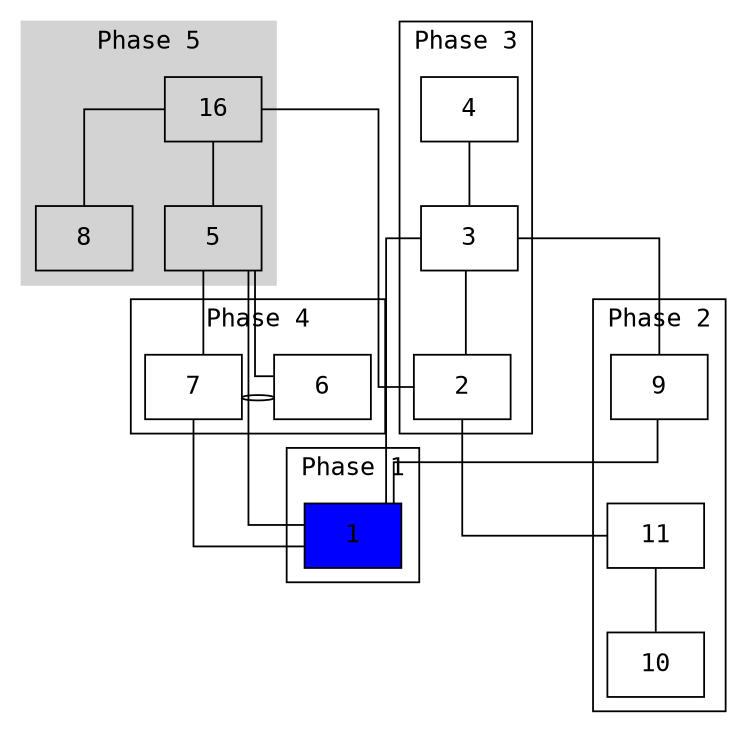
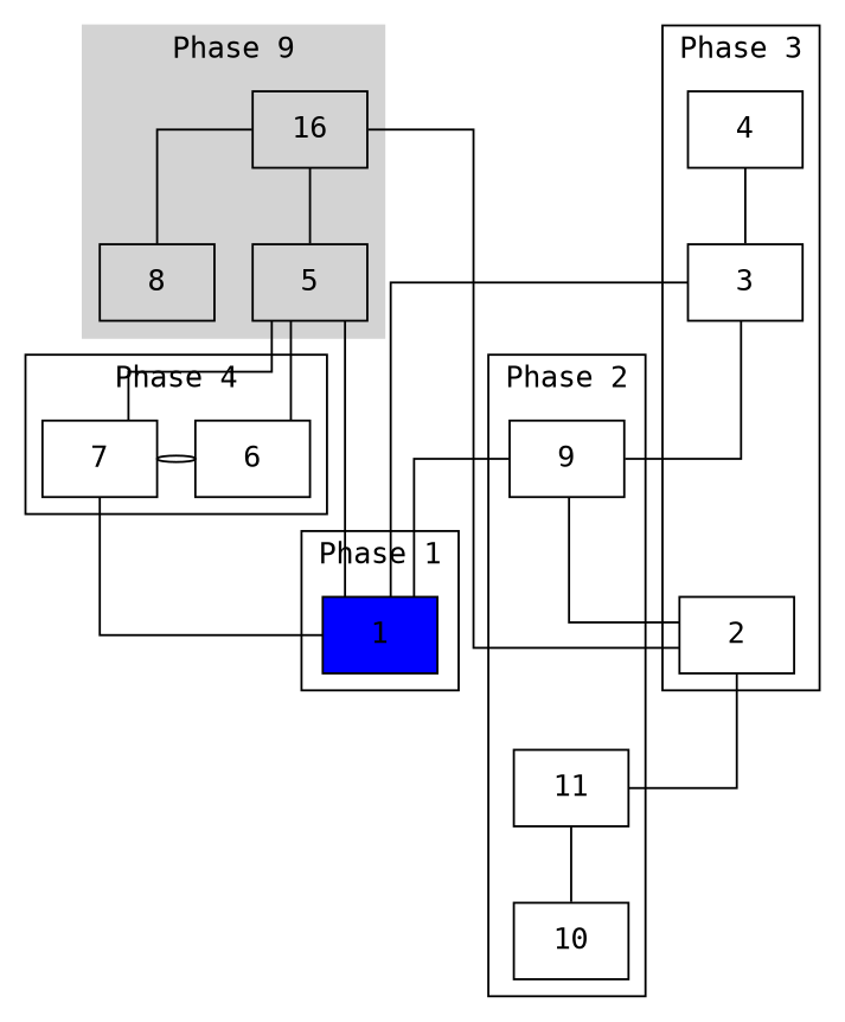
  graph {
    fontname="DejaVu Sans Mono"
    newrank=true
    splines=ortho
    node [fillcolor=blue fontname="DejaVu Sans Mono" shape=box]
    edge [fontname="DejaVu Sans Mono"]
    n1 [label=16]
    8
    5
    6
    7
    4
    3
    2
    11
    10
    9
    1 [style=filled]
    subgraph cluster_1 {
      bgcolor=lightgrey
      color=lightgrey
-     label="Phase 5"
+     label="Phase 9"
      shape=rect
      style=filled
      n1
      8
      5
    }
    subgraph cluster_2 {
      label="Phase 4"
      labeljust=1
      rank=same
      6
      7
    }
    subgraph cluster_3 {
      label="Phase 3"
      4
      3
      2
    }
    subgraph cluster_4 {
      label="Phase 2"
      11
      10
      9
    }
    subgraph cluster_5 {
      label="Phase 1"
      1
    }
    n1 -- 8
    n1 -- 5
    n1 -- 2
    5 -- 6
    5 -- 7
    5 -- 1
    7 -- 6 [color="black:invis:black" headport=w tailport=e]
    7 -- 1
    4 -- 3
-   3 -- 2
+   9 -- 2
    3 -- 9
    3 -- 1
    2 -- 11
    11 -- 10
    9 -- 1
  }
